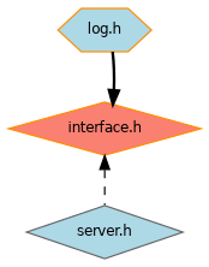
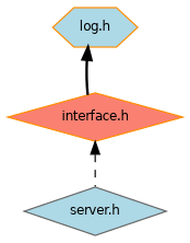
  digraph {
    node [color=darkorange fillcolor=lightblue fontname=Helvetica fontsize=10 shape=diamond style=filled]
    edge [color=black dir=back fontname=Helvetica fontsize=10 labelfontname=Helvetica labelfontsize=10]
    n1 [fontcolor=black height=0.2 label="log.h" shape=hexagon width=0.4]
    n2 [fillcolor=salmon height=0.2 label="interface.h" width=0.4]
    n3 [color=gray40 height=0.2 label="server.h" width=0.4]
-   n2 -> n1 [style=bold]
+   n1 -> n2 [style=bold]
    n2 -> n3 [style=dashed]
  }
